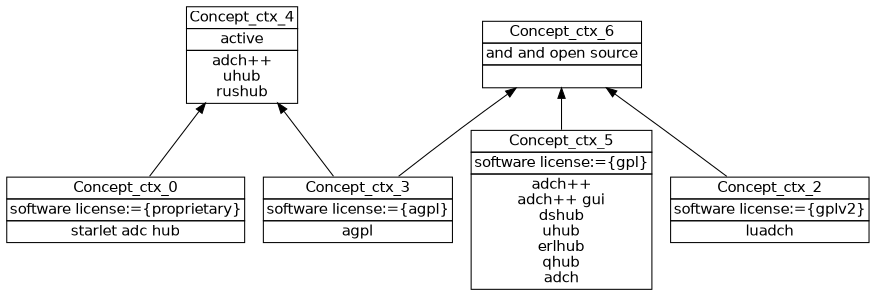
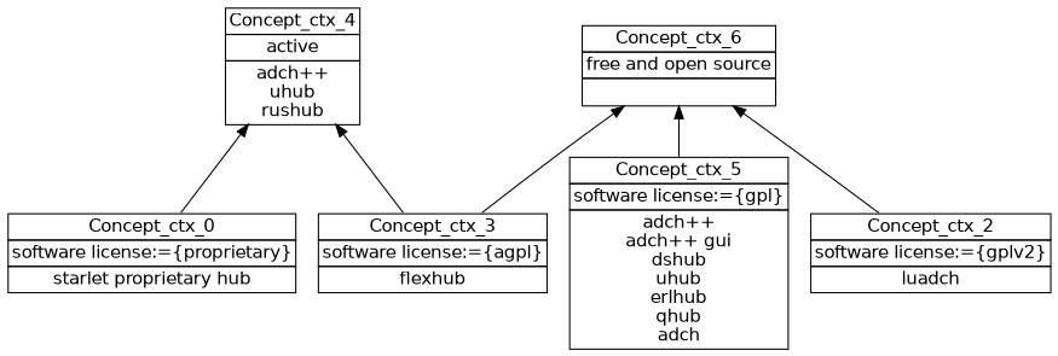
  digraph {
    nodesep=0.2
    rankdir=BT
    ranksep=0.3
    node [fontname="DejaVu Sans" margin="0.03,0.03" shape=none]
    edge [headport=p tailport=p]
-   n1 [label=<<table border="0" cellborder="1" cellspacing="0" port="p"><tr><td>Concept_ctx_0</td></tr><tr><td>software license:={proprietary}<br/></td></tr><tr><td>starlet adc hub<br/></td></tr></table>>]
+   n1 [label=<<table border="0" cellborder="1" cellspacing="0" port="p"><tr><td>Concept_ctx_0</td></tr><tr><td>software license:={proprietary}<br/></td></tr><tr><td>starlet proprietary hub<br/></td></tr></table>>]
    n2 [label=<<table border="0" cellborder="1" cellspacing="0" port="p"><tr><td>Concept_ctx_4</td></tr><tr><td>active<br/></td></tr><tr><td>adch++<br/>uhub<br/>rushub<br/></td></tr></table>>]
-   n3 [label=<<table border="0" cellborder="1" cellspacing="0" port="p"><tr><td>Concept_ctx_6</td></tr><tr><td>and and open source<br/></td></tr><tr><td><br/></td></tr></table>>]
-   n4 [label=<<table border="0" cellborder="1" cellspacing="0" port="p"><tr><td>Concept_ctx_3</td></tr><tr><td>software license:={agpl}<br/></td></tr><tr><td>agpl<br/></td></tr></table>>]
+   n3 [label=<<table border="0" cellborder="1" cellspacing="0" port="p"><tr><td>Concept_ctx_6</td></tr><tr><td>free and open source<br/></td></tr><tr><td><br/></td></tr></table>>]
+   n4 [label=<<table border="0" cellborder="1" cellspacing="0" port="p"><tr><td>Concept_ctx_3</td></tr><tr><td>software license:={agpl}<br/></td></tr><tr><td>flexhub<br/></td></tr></table>>]
    n5 [label=<<table border="0" cellborder="1" cellspacing="0" port="p"><tr><td>Concept_ctx_5</td></tr><tr><td>software license:={gpl}<br/></td></tr><tr><td>adch++<br/>adch++ gui<br/>dshub<br/>uhub<br/>erlhub<br/>qhub<br/>adch<br/></td></tr></table>>]
    n6 [label=<<table border="0" cellborder="1" cellspacing="0" port="p"><tr><td>Concept_ctx_2</td></tr><tr><td>software license:={gplv2}<br/></td></tr><tr><td>luadch<br/></td></tr></table>>]
    n1 -> n2
    n4 -> n2
    n4 -> n3
    n5 -> n3
    n6 -> n3
  }
